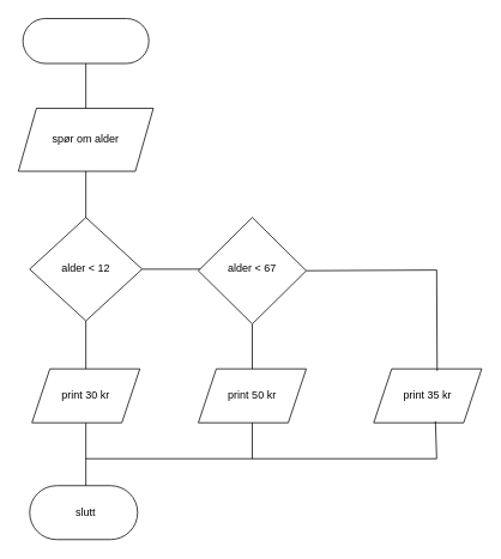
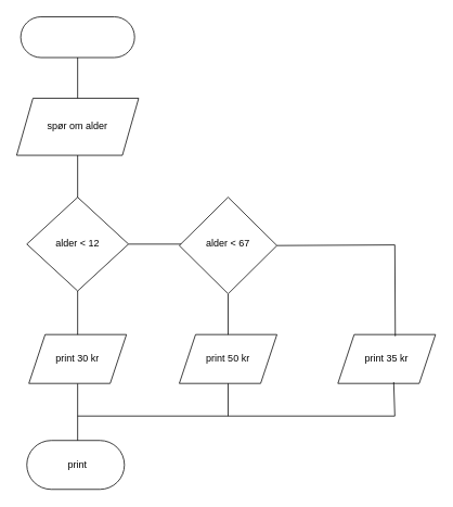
  <mxCell id="0" />
  <mxCell id="1" parent="0" />
  <mxCell id="2" value="" style="edgeStyle=orthogonalEdgeStyle;rounded=0;orthogonalLoop=1;jettySize=auto;html=1;" edge="1" parent="1" source="3" target="6"><mxGeometry relative="1" as="geometry" /></mxCell>
  <mxCell id="3" value="" style="rounded=1;whiteSpace=wrap;html=1;arcSize=50;" vertex="1" parent="1"><mxGeometry x="25" y="20" width="140" height="50" as="geometry" /></mxCell>
  <mxCell id="4" value="" style="edgeStyle=orthogonalEdgeStyle;rounded=0;orthogonalLoop=1;jettySize=auto;html=1;" edge="1" parent="1" source="5" target="10"><mxGeometry relative="1" as="geometry" /></mxCell>
  <mxCell id="5" value="" style="shape=parallelogram;perimeter=parallelogramPerimeter;whiteSpace=wrap;html=1;fixedSize=1;size=20;" vertex="1" parent="1"><mxGeometry x="20" y="120" width="150" height="70" as="geometry" /></mxCell>
  <mxCell id="6" value="spør om alder" style="text;html=1;align=center;verticalAlign=middle;whiteSpace=wrap;rounded=0;" vertex="1" parent="1"><mxGeometry x="50" y="140" width="90" height="30" as="geometry" /></mxCell>
  <mxCell id="7" value="" style="edgeStyle=orthogonalEdgeStyle;rounded=0;orthogonalLoop=1;jettySize=auto;html=1;" edge="1" parent="1" source="9" target="13"><mxGeometry relative="1" as="geometry" /></mxCell>
  <mxCell id="8" value="" style="edgeStyle=orthogonalEdgeStyle;rounded=0;orthogonalLoop=1;jettySize=auto;html=1;" edge="1" parent="1" source="9" target="16"><mxGeometry relative="1" as="geometry" /></mxCell>
  <mxCell id="9" value="" style="rhombus;whiteSpace=wrap;html=1;" vertex="1" parent="1"><mxGeometry x="32.5" y="241.5" width="125" height="115" as="geometry" /></mxCell>
  <mxCell id="10" value="alder &amp;lt; 12" style="text;html=1;align=center;verticalAlign=middle;whiteSpace=wrap;rounded=0;" vertex="1" parent="1"><mxGeometry x="65" y="284" width="60" height="30" as="geometry" /></mxCell>
  <mxCell id="11" value="" style="edgeStyle=orthogonalEdgeStyle;rounded=0;orthogonalLoop=1;jettySize=auto;html=1;" edge="1" parent="1" source="12" target="18"><mxGeometry relative="1" as="geometry" /></mxCell>
  <mxCell id="12" value="" style="rhombus;whiteSpace=wrap;html=1;" vertex="1" parent="1"><mxGeometry x="220" y="241.5" width="120" height="118.5" as="geometry" /></mxCell>
  <mxCell id="13" value="alder &amp;lt; 67" style="text;html=1;align=center;verticalAlign=middle;whiteSpace=wrap;rounded=0;" vertex="1" parent="1"><mxGeometry x="250" y="284" width="60" height="30" as="geometry" /></mxCell>
  <mxCell id="14" value="" style="edgeStyle=orthogonalEdgeStyle;rounded=0;orthogonalLoop=1;jettySize=auto;html=1;" edge="1" parent="1" source="15" target="22"><mxGeometry relative="1" as="geometry" /></mxCell>
  <mxCell id="15" value="" style="shape=parallelogram;perimeter=parallelogramPerimeter;whiteSpace=wrap;html=1;fixedSize=1;" vertex="1" parent="1"><mxGeometry x="35" y="410" width="120" height="60" as="geometry" /></mxCell>
  <mxCell id="16" value="print 30 kr" style="text;html=1;align=center;verticalAlign=middle;whiteSpace=wrap;rounded=0;" vertex="1" parent="1"><mxGeometry x="65" y="425" width="60" height="30" as="geometry" /></mxCell>
  <mxCell id="17" value="" style="shape=parallelogram;perimeter=parallelogramPerimeter;whiteSpace=wrap;html=1;fixedSize=1;" vertex="1" parent="1"><mxGeometry x="220" y="410" width="120" height="60" as="geometry" /></mxCell>
  <mxCell id="18" value="print 50 kr" style="text;html=1;align=center;verticalAlign=middle;whiteSpace=wrap;rounded=0;" vertex="1" parent="1"><mxGeometry x="250" y="425" width="60" height="30" as="geometry" /></mxCell>
  <mxCell id="19" value="" style="shape=parallelogram;perimeter=parallelogramPerimeter;whiteSpace=wrap;html=1;fixedSize=1;" vertex="1" parent="1"><mxGeometry x="415" y="410" width="120" height="60" as="geometry" /></mxCell>
  <mxCell id="20" value="print 35 kr" style="text;html=1;align=center;verticalAlign=middle;whiteSpace=wrap;rounded=0;" vertex="1" parent="1"><mxGeometry x="445" y="425" width="60" height="30" as="geometry" /></mxCell>
  <mxCell id="21" value="" style="rounded=1;whiteSpace=wrap;html=1;arcSize=50;" vertex="1" parent="1"><mxGeometry x="32.5" y="540" width="120" height="60" as="geometry" /></mxCell>
- <mxCell id="22" value="slutt" style="text;html=1;align=center;verticalAlign=middle;whiteSpace=wrap;rounded=0;" vertex="1" parent="1"><mxGeometry x="65" y="555" width="60" height="30" as="geometry" /></mxCell>
+ <mxCell id="22" value="print" style="text;html=1;align=center;verticalAlign=middle;whiteSpace=wrap;rounded=0;" vertex="1" parent="1"><mxGeometry x="65" y="555" width="60" height="30" as="geometry" /></mxCell>
  <mxCell id="23" value="" style="endArrow=none;html=1;rounded=0;exitX=1;exitY=0.5;exitDx=0;exitDy=0;" edge="1" parent="1" source="12"><mxGeometry width="50" height="50" relative="1" as="geometry"><mxPoint x="395" y="380" as="sourcePoint" /><mxPoint x="485" y="300" as="targetPoint" /></mxGeometry></mxCell>
  <mxCell id="24" value="" style="endArrow=none;html=1;rounded=0;exitX=0.588;exitY=0.035;exitDx=0;exitDy=0;exitPerimeter=0;" edge="1" parent="1" source="19"><mxGeometry width="50" height="50" relative="1" as="geometry"><mxPoint x="435" y="380" as="sourcePoint" /><mxPoint x="485" y="300" as="targetPoint" /></mxGeometry></mxCell>
  <mxCell id="25" value="" style="endArrow=none;html=1;rounded=0;" edge="1" parent="1"><mxGeometry width="50" height="50" relative="1" as="geometry"><mxPoint x="485" y="510" as="sourcePoint" /><mxPoint x="95" y="510" as="targetPoint" /></mxGeometry></mxCell>
  <mxCell id="26" value="" style="endArrow=none;html=1;rounded=0;entryX=0.5;entryY=1;entryDx=0;entryDy=0;" edge="1" parent="1" target="17"><mxGeometry width="50" height="50" relative="1" as="geometry"><mxPoint x="280" y="510" as="sourcePoint" /><mxPoint x="305" y="390" as="targetPoint" /></mxGeometry></mxCell>
  <mxCell id="27" value="" style="endArrow=none;html=1;rounded=0;entryX=0.572;entryY=0.974;entryDx=0;entryDy=0;entryPerimeter=0;" edge="1" parent="1" target="19"><mxGeometry width="50" height="50" relative="1" as="geometry"><mxPoint x="485" y="510" as="sourcePoint" /><mxPoint x="405" y="400" as="targetPoint" /></mxGeometry></mxCell>
